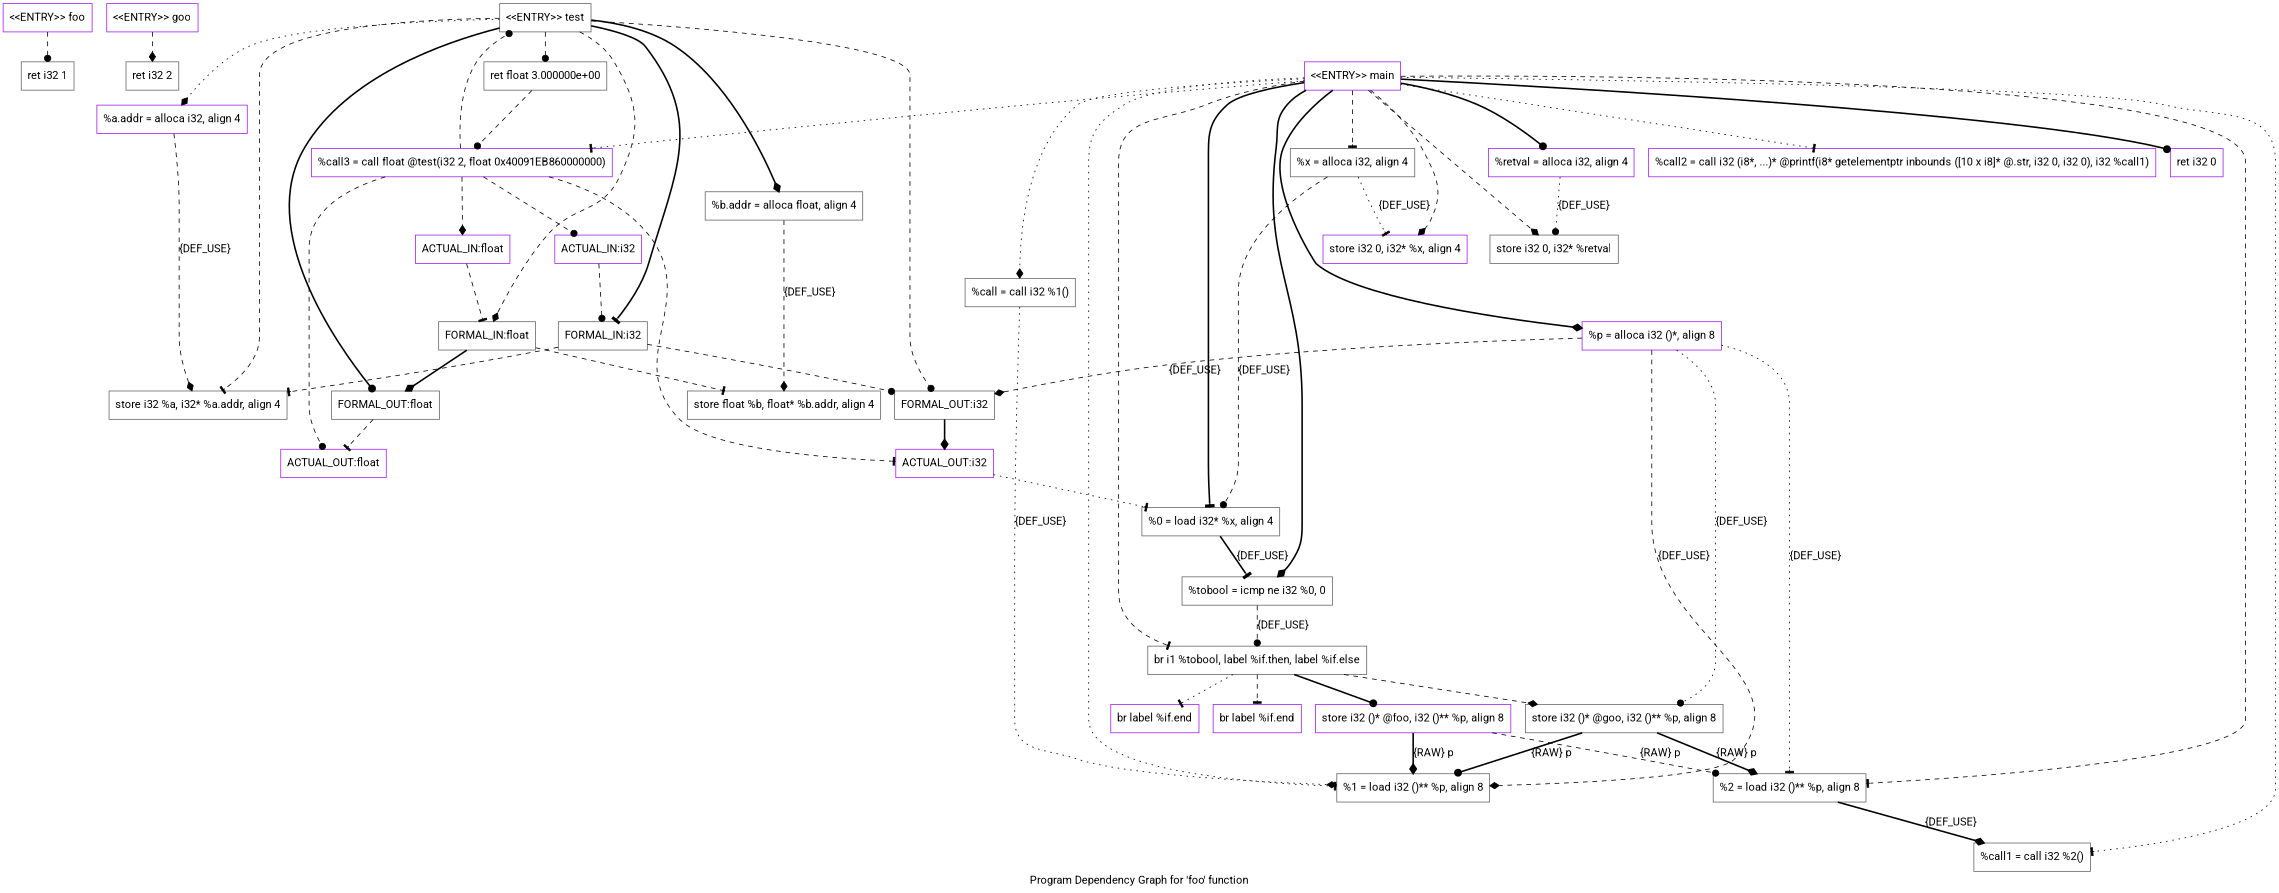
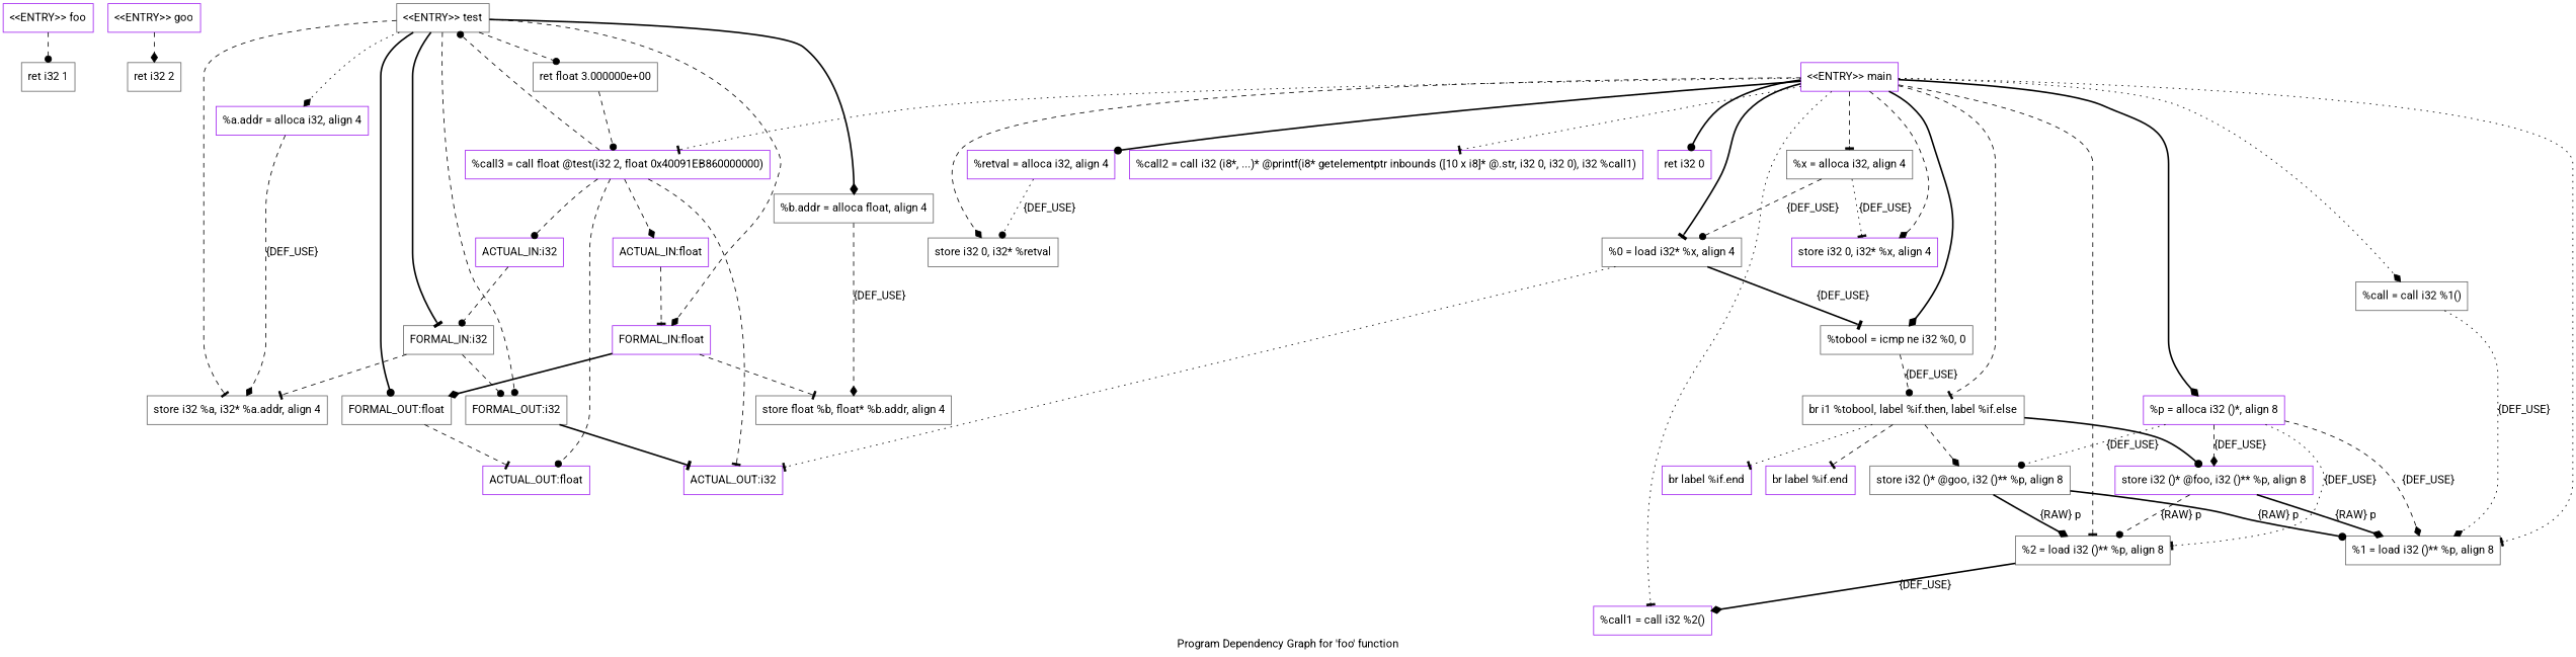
  digraph {
    fontname=Roboto
    label="Program Dependency Graph for 'foo' function"
    node [color=gray40 fontname=Roboto shape=record]
    edge [arrowhead=tee fontname=Roboto style=dashed]
    n1 [color=purple label="{\<\<ENTRY\>\> foo}"]
    n2 [label="{  ret i32 1}"]
    n3 [color=purple label="{\<\<ENTRY\>\> goo}"]
    n4 [label="{  ret i32 2}"]
    n5 [color=purple label="{  %a.addr = alloca i32, align 4}"]
    n6 [label="{  store i32 %a, i32* %a.addr, align 4}"]
    n7 [label="{  %b.addr = alloca float, align 4}"]
    n8 [label="{  store float %b, float* %b.addr, align 4}"]
    n9 [label="{\<\<ENTRY\>\> test}"]
    n10 [label="{  ret float 3.000000e+00}"]
    n11 [label="{FORMAL_IN:i32}"]
    n12 [label="{FORMAL_OUT:i32}"]
-   n13 [label="{FORMAL_IN:float}"]
+   n13 [color=purple label="{FORMAL_IN:float}"]
    n14 [label="{FORMAL_OUT:float}"]
    n15 [color=purple label="{  %call3 = call float @test(i32 2, float 0x40091EB860000000)}"]
    n16 [color=purple label="{ACTUAL_OUT:i32}"]
    n17 [color=purple label="{ACTUAL_OUT:float}"]
    n18 [color=purple label="{ACTUAL_IN:i32}"]
    n19 [color=purple label="{ACTUAL_IN:float}"]
    n20 [label="{  %0 = load i32* %x, align 4}"]
    n21 [color=purple label="{  %retval = alloca i32, align 4}"]
    n22 [label="{  store i32 0, i32* %retval}"]
    n23 [label="{  %x = alloca i32, align 4}"]
    n24 [color=purple label="{  store i32 0, i32* %x, align 4}"]
    n25 [label="{  %tobool = icmp ne i32 %0, 0}"]
    n26 [label="{  br i1 %tobool, label %if.then, label %if.else}"]
    n27 [color=purple label="{  store i32 ()* @foo, i32 ()** %p, align 8}"]
    n28 [label="{  store i32 ()* @goo, i32 ()** %p, align 8}"]
    n29 [color=purple label="{  br label %if.end}"]
    n30 [color=purple label="{  br label %if.end}"]
    n31 [color=purple label="{  %p = alloca i32 ()*, align 8}"]
    n32 [label="{  %1 = load i32 ()** %p, align 8}"]
    n33 [label="{  %2 = load i32 ()** %p, align 8}"]
-   n34 [label="{  %call1 = call i32 %2()}"]
+   n34 [color=purple label="{  %call1 = call i32 %2()}"]
    n35 [label="{  %call = call i32 %1()}"]
    n36 [color=purple label="{\<\<ENTRY\>\> main}"]
    n37 [color=purple label="{  %call2 = call i32 (i8*, ...)* @printf(i8* getelementptr inbounds ([10 x i8]* @.str, i32 0, i32 0), i32 %call1)}"]
    n38 [color=purple label="{  ret i32 0}"]
    n1 -> n2 [arrowhead=dot]
    n3 -> n4 [arrowhead=diamond]
    n5 -> n6 [arrowhead=diamond label="{DEF_USE}"]
    n7 -> n8 [arrowhead=diamond label="{DEF_USE}"]
    n9 -> n5 [arrowhead=diamond style=dotted]
    n9 -> n6
    n9 -> n7 [arrowhead=diamond style=bold]
    n9 -> n10 [arrowhead=dot]
    n9 -> n11 [style=bold]
    n9 -> n12 [arrowhead=dot]
    n9 -> n13 [arrowhead=diamond]
    n9 -> n14 [arrowhead=dot style=bold]
    n10 -> n15 [arrowhead=dot]
    n11 -> n6
    n11 -> n12 [arrowhead=dot]
-   n12 -> n16 [arrowhead=diamond style=bold]
+   n12 -> n16 [style=bold]
    n13 -> n8
    n13 -> n14 [arrowhead=diamond style=bold]
    n14 -> n17
    n15 -> n9 [arrowhead=dot]
    n15 -> n16
    n15 -> n17 [arrowhead=dot]
    n15 -> n18 [arrowhead=dot]
    n15 -> n19 [arrowhead=diamond]
-   n16 -> n20 [style=dotted]
+   n20 -> n16 [style=dotted]
    n18 -> n11 [arrowhead=dot]
    n19 -> n13
    n20 -> n25 [label="{DEF_USE}" style=bold]
    n21 -> n22 [arrowhead=dot label="{DEF_USE}" style=dotted]
    n23 -> n20 [arrowhead=dot label="{DEF_USE}"]
    n23 -> n24 [label="{DEF_USE}" style=dotted]
    n25 -> n26 [arrowhead=dot label="{DEF_USE}"]
    n26 -> n27 [arrowhead=dot style=bold]
    n26 -> n28 [arrowhead=diamond]
    n26 -> n29
    n26 -> n30 [style=dotted]
    n27 -> n32 [arrowhead=diamond label="{RAW} p" style=bold]
    n27 -> n33 [arrowhead=dot label="{RAW} p"]
    n28 -> n32 [arrowhead=dot label="{RAW} p" style=bold]
    n28 -> n33 [arrowhead=diamond label="{RAW} p" style=bold]
-   n31 -> n12 [arrowhead=diamond label="{DEF_USE}"]
+   n31 -> n27 [arrowhead=diamond label="{DEF_USE}"]
    n31 -> n28 [arrowhead=dot label="{DEF_USE}" style=dotted]
    n31 -> n32 [arrowhead=diamond label="{DEF_USE}"]
    n31 -> n33 [label="{DEF_USE}" style=dotted]
    n33 -> n34 [arrowhead=diamond label="{DEF_USE}" style=bold]
    n35 -> n32 [arrowhead=diamond label="{DEF_USE}" style=dotted]
    n36 -> n15 [style=dotted]
    n36 -> n20 [style=bold]
    n36 -> n21 [arrowhead=dot style=bold]
    n36 -> n22 [arrowhead=diamond]
    n36 -> n23
    n36 -> n24 [arrowhead=diamond]
    n36 -> n25 [arrowhead=diamond style=bold]
    n36 -> n26
    n36 -> n31 [arrowhead=diamond style=bold]
    n36 -> n32 [style=dotted]
    n36 -> n33
    n36 -> n34 [style=dotted]
    n36 -> n35 [arrowhead=diamond style=dotted]
    n36 -> n37 [style=dotted]
    n36 -> n38 [arrowhead=dot style=bold]
  }
